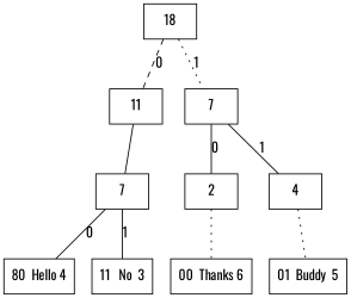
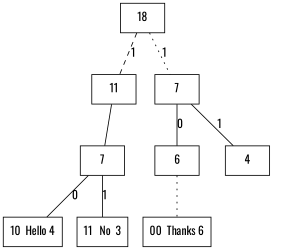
  digraph {
    fontname=Oswald
    rankdir=TB
    node [fontname=Oswald shape=box]
    edge [arrowhead=none fontname=Oswald style=solid]
    n1 [label=18]
    n2 [label=11]
    n3 [label=7]
    n4 [label=7]
-   n5 [label=2]
+   n5 [label=6]
    n6 [label=4]
-   n7 [label="80  Hello 4"]
+   n7 [label="10  Hello 4"]
    n8 [label="11   No  3"]
    n9 [label="00  Thanks 6"]
-   n10 [label="01  Buddy  5"]
-   n1 -> n2 [label=0 style=dashed]
+   n1 -> n2 [label=1 style=dashed]
    n1 -> n3 [label=1 style=dotted]
    n2 -> n4
    n3 -> n5 [label=0]
    n3 -> n6 [label=1]
    n4 -> n7 [label=0]
    n4 -> n8 [label=1]
    n5 -> n9 [style=dotted]
-   n6 -> n10 [style=dotted]
  }
